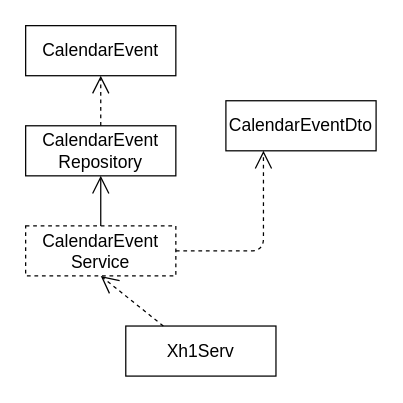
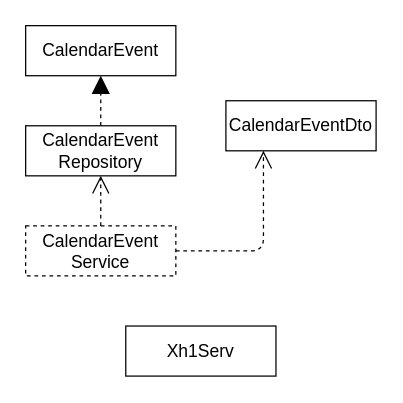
  <mxCell id="0" />
  <mxCell id="1" parent="0" />
  <mxCell id="2" value="&lt;font style=&quot;font-size: 14px&quot;&gt;CalendarEvent&lt;/font&gt;" style="rounded=0;whiteSpace=wrap;html=1;" vertex="1" parent="1"><mxGeometry x="20" y="20" width="120" height="40" as="geometry" /></mxCell>
  <mxCell id="3" value="&lt;span style=&quot;font-size: 14px&quot;&gt;CalendarEventDto&lt;/span&gt;" style="rounded=0;whiteSpace=wrap;html=1;" vertex="1" parent="1"><mxGeometry x="180" y="80" width="120" height="40" as="geometry" /></mxCell>
  <mxCell id="4" value="&lt;font style=&quot;font-size: 14px&quot;&gt;CalendarEvent&lt;br&gt;Repository&lt;br&gt;&lt;/font&gt;" style="rounded=0;whiteSpace=wrap;html=1;" vertex="1" parent="1"><mxGeometry x="20" y="100" width="120" height="40" as="geometry" /></mxCell>
- <mxCell id="5" value="" style="endArrow=open;endSize=12;dashed=1;html=1;entryX=0.5;entryY=1;entryDx=0;entryDy=0;" edge="1" parent="1" source="4" target="2"><mxGeometry width="160" relative="1" as="geometry"><mxPoint x="210" y="160" as="sourcePoint" /><mxPoint x="370" y="160" as="targetPoint" /></mxGeometry></mxCell>
+ <mxCell id="5" value="" style="endArrow=block;endSize=12;dashed=1;html=1;entryX=0.5;entryY=1;entryDx=0;entryDy=0;" edge="1" parent="1" source="4" target="2"><mxGeometry width="160" relative="1" as="geometry"><mxPoint x="210" y="160" as="sourcePoint" /><mxPoint x="370" y="160" as="targetPoint" /></mxGeometry></mxCell>
  <mxCell id="6" value="&lt;font style=&quot;font-size: 14px&quot;&gt;CalendarEvent&lt;br&gt;Service&lt;br&gt;&lt;/font&gt;" style="rounded=0;whiteSpace=wrap;html=1;dashed=1;" vertex="1" parent="1"><mxGeometry x="20" y="180" width="120" height="40" as="geometry" /></mxCell>
- <mxCell id="7" value="" style="endArrow=open;endSize=12;dashed=0;html=1;entryX=0.5;entryY=1;entryDx=0;entryDy=0;exitX=0.5;exitY=0;exitDx=0;exitDy=0;" edge="1" parent="1" source="6" target="4"><mxGeometry width="160" relative="1" as="geometry"><mxPoint x="90" y="110" as="sourcePoint" /><mxPoint x="90" y="70" as="targetPoint" /></mxGeometry></mxCell>
+ <mxCell id="7" value="" style="endArrow=open;endSize=12;dashed=1;html=1;entryX=0.5;entryY=1;entryDx=0;entryDy=0;exitX=0.5;exitY=0;exitDx=0;exitDy=0;" edge="1" parent="1" source="6" target="4"><mxGeometry width="160" relative="1" as="geometry"><mxPoint x="90" y="110" as="sourcePoint" /><mxPoint x="90" y="70" as="targetPoint" /></mxGeometry></mxCell>
  <mxCell id="8" value="" style="endArrow=open;endSize=12;dashed=1;html=1;entryX=0.25;entryY=1;entryDx=0;entryDy=0;exitX=1;exitY=0.5;exitDx=0;exitDy=0;" edge="1" parent="1" source="6" target="3"><mxGeometry width="160" relative="1" as="geometry"><mxPoint x="180" y="170" as="sourcePoint" /><mxPoint x="180" y="130" as="targetPoint" /><Array as="points"><mxPoint x="210" y="200" /></Array></mxGeometry></mxCell>
  <mxCell id="9" value="&lt;font style=&quot;font-size: 14px&quot;&gt;Xh1Serv&lt;br&gt;&lt;/font&gt;" style="rounded=0;whiteSpace=wrap;html=1;" vertex="1" parent="1"><mxGeometry x="100" y="260" width="120" height="40" as="geometry" /></mxCell>
- <mxCell id="10" value="" style="endArrow=open;endSize=12;dashed=1;html=1;entryX=0.5;entryY=1;entryDx=0;entryDy=0;exitX=0.25;exitY=0;exitDx=0;exitDy=0;" edge="1" parent="1" source="9" target="6"><mxGeometry width="160" relative="1" as="geometry"><mxPoint x="160" y="220" as="sourcePoint" /><mxPoint x="260" y="140" as="targetPoint" /><Array as="points" /></mxGeometry></mxCell>
